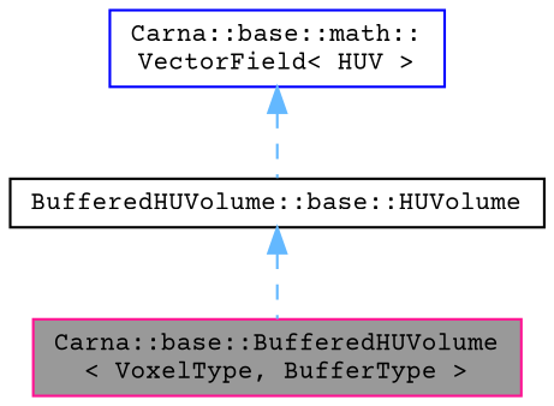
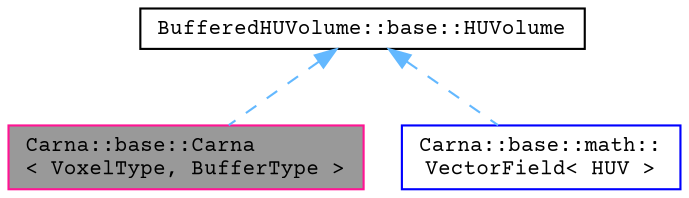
  digraph {
    fontname="Courier Prime"
    node [fillcolor=white fontname="Courier Prime" fontsize=10 shape=box style=filled]
    edge [color=steelblue1 dir=back fontname="Courier Prime" fontsize=10 labelfontname=Helvetica labelfontsize=10 style=dashed]
-   n1 [color=deeppink fillcolor=grey60 fontcolor=black height=0.2 label="Carna::base::BufferedHUVolume\l\< VoxelType, BufferType \>" width=0.4]
+   n1 [color=deeppink fillcolor=grey60 fontcolor=black height=0.2 label="Carna::base::Carna\l\< VoxelType, BufferType \>" width=0.4]
    n2 [color=black height=0.2 label="BufferedHUVolume::base::HUVolume" width=0.4]
    n3 [color=blue height=0.2 label="Carna::base::math::\lVectorField\< HUV \>" width=0.4]
    n2 -> n1
-   n3 -> n2
+   n2 -> n3
  }
